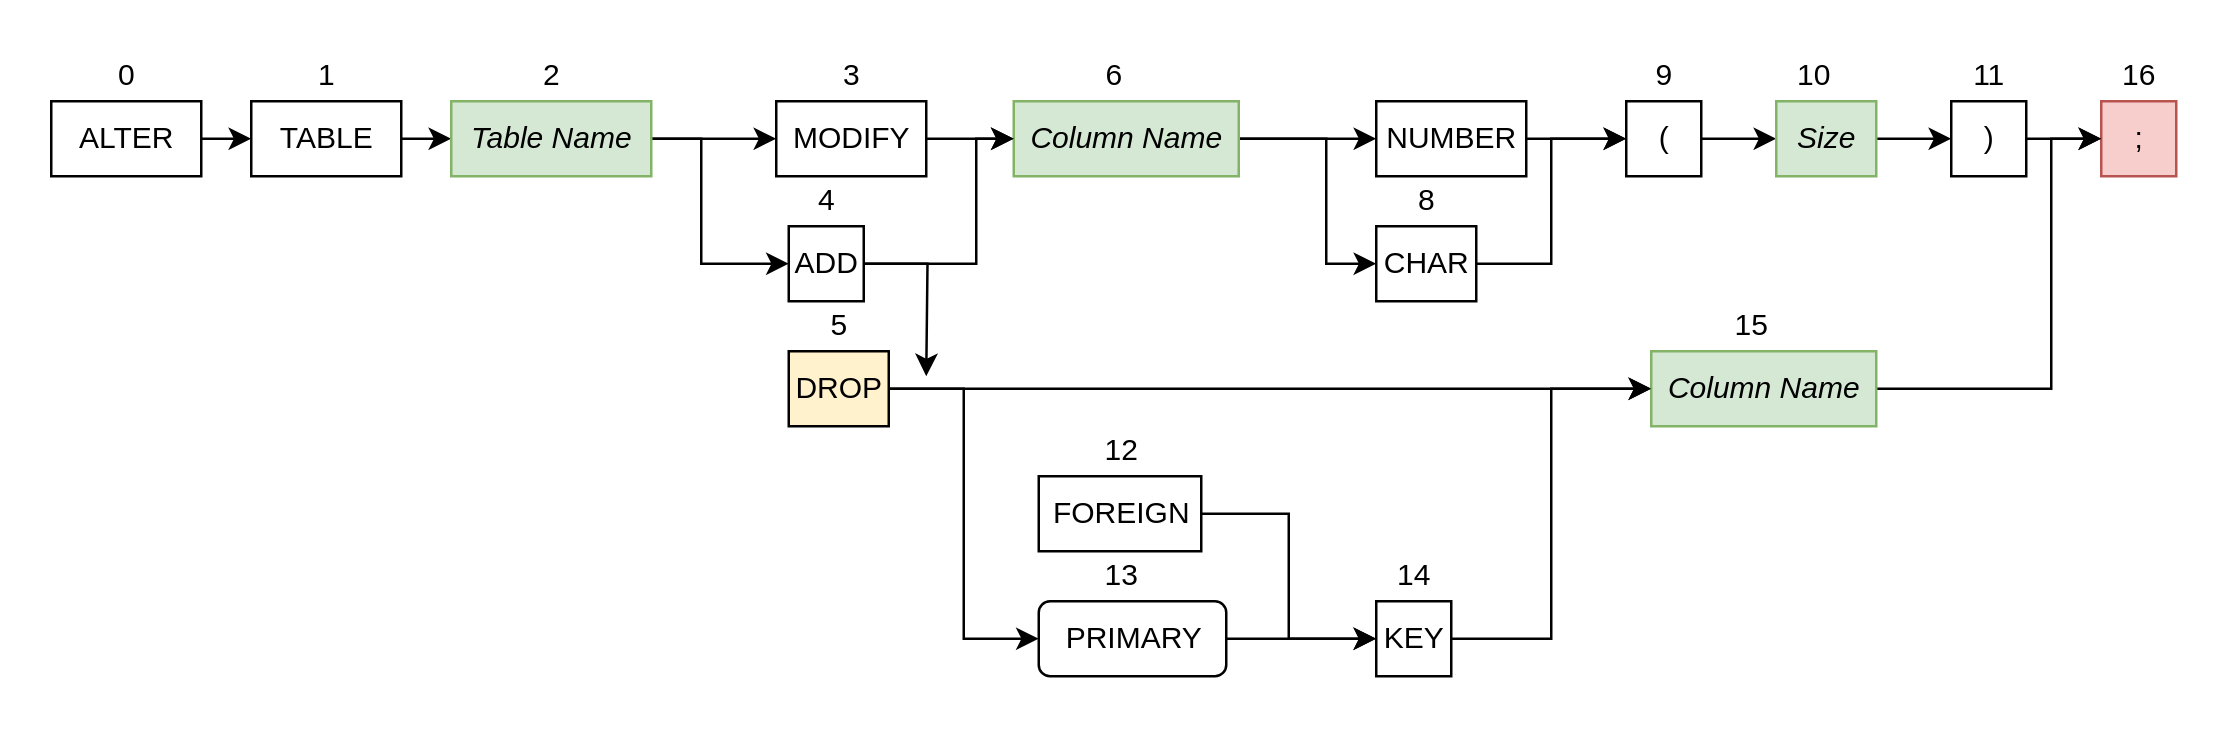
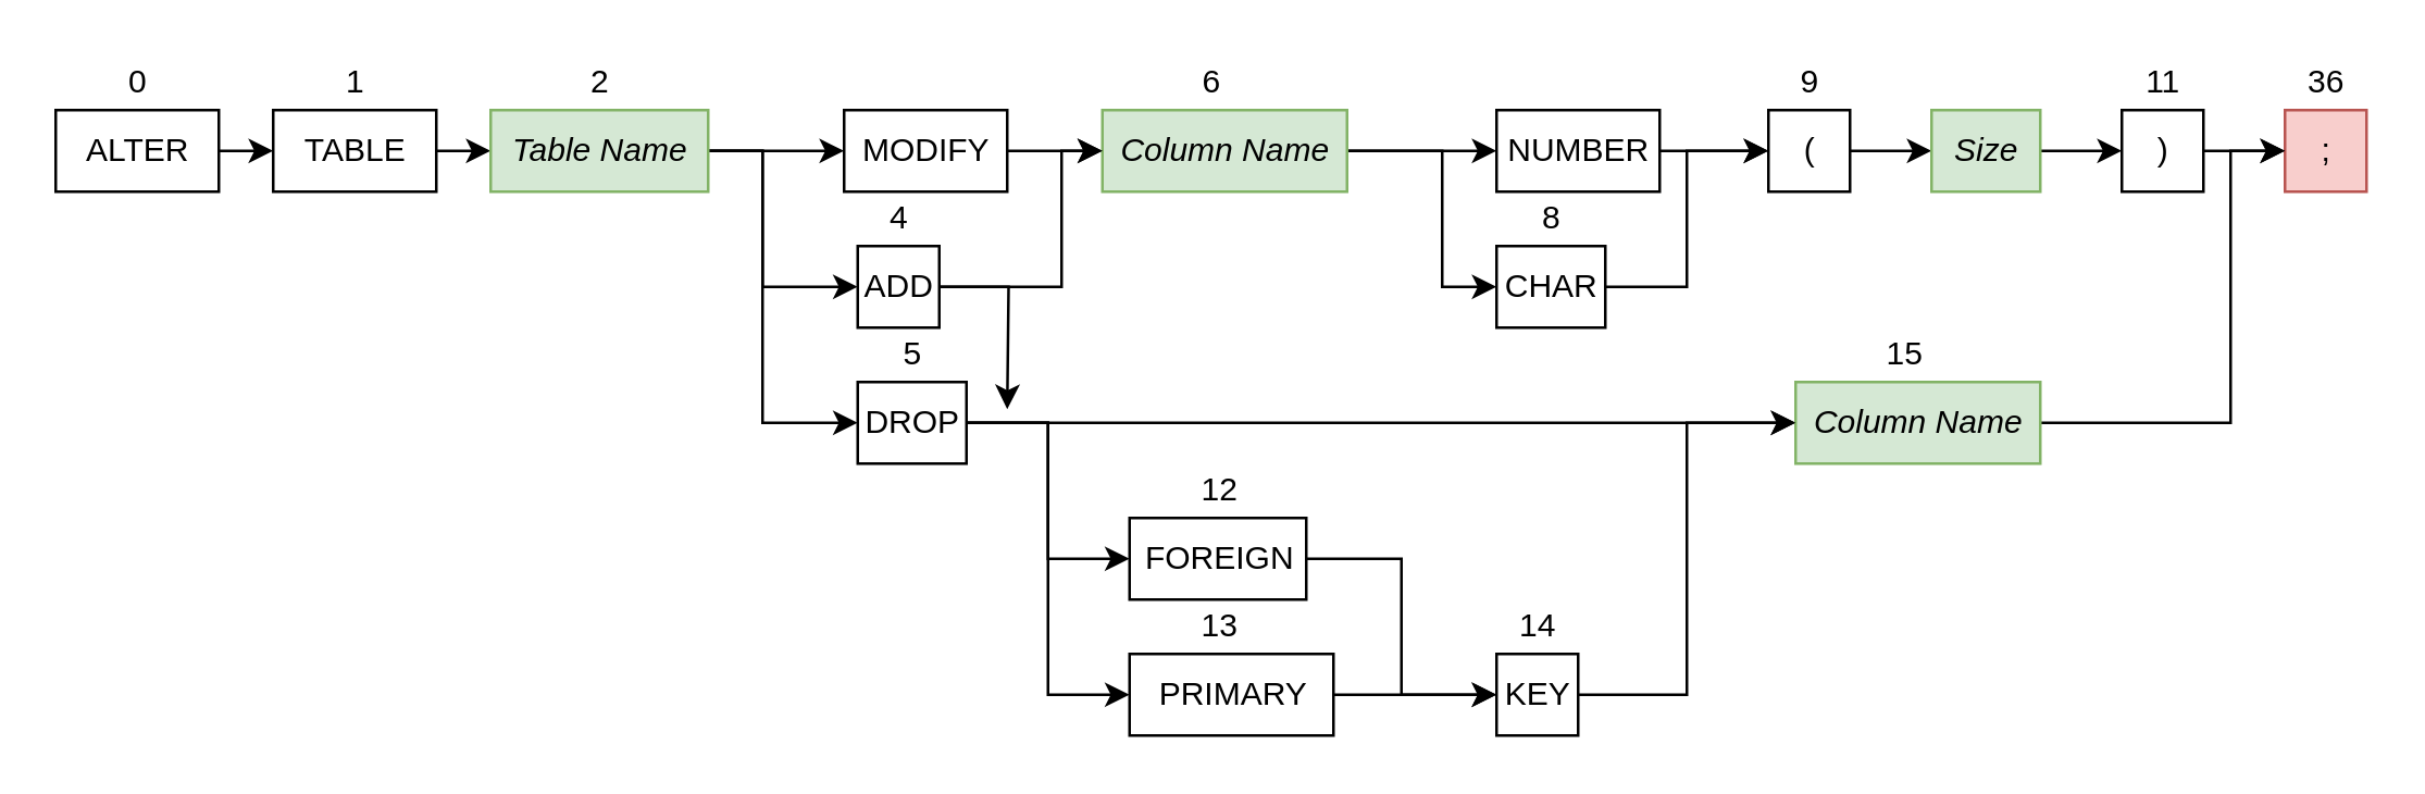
  <mxCell id="0" />
  <mxCell id="1" parent="0" />
  <mxCell id="2" style="edgeStyle=orthogonalEdgeStyle;rounded=0;orthogonalLoop=1;jettySize=auto;html=1;exitX=1;exitY=0.5;exitDx=0;exitDy=0;entryX=0;entryY=0.5;entryDx=0;entryDy=0;entryPerimeter=0;" edge="1" parent="1" source="3" target="12"><mxGeometry relative="1" as="geometry"><mxPoint x="130" y="55" as="targetPoint" /></mxGeometry></mxCell>
  <mxCell id="3" value="ALTER" style="html=1;" vertex="1" parent="1"><mxGeometry y="40" width="60" height="30" as="geometry" x="20" /></mxCell>
  <mxCell id="4" value="0" style="text;html=1;align=center;verticalAlign=middle;resizable=0;points=[];autosize=1;" vertex="1" parent="1"><mxGeometry x="40" y="20" width="20" height="20" as="geometry" /></mxCell>
  <mxCell id="5" value=";" style="html=1;fillColor=#f8cecc;strokeColor=#b85450;" vertex="1" parent="1"><mxGeometry x="840" y="40" width="30" height="30" as="geometry" /></mxCell>
- <mxCell id="6" value="16" style="text;html=1;align=center;verticalAlign=middle;resizable=0;points=[];autosize=1;" vertex="1" parent="1"><mxGeometry x="840" y="20" width="30" height="20" as="geometry" /></mxCell>
+ <mxCell id="6" value="36" style="text;html=1;align=center;verticalAlign=middle;resizable=0;points=[];autosize=1;" vertex="1" parent="1"><mxGeometry x="840" y="20" width="30" height="20" as="geometry" /></mxCell>
  <mxCell id="7" style="edgeStyle=orthogonalEdgeStyle;rounded=0;orthogonalLoop=1;jettySize=auto;html=1;exitX=1;exitY=0.5;exitDx=0;exitDy=0;entryX=0;entryY=0.5;entryDx=0;entryDy=0;" edge="1" parent="1" source="9" target="40"><mxGeometry relative="1" as="geometry"><Array as="points"><mxPoint x="530" y="55" /><mxPoint x="530" y="105" /></Array></mxGeometry></mxCell>
  <mxCell id="8" style="edgeStyle=orthogonalEdgeStyle;rounded=0;orthogonalLoop=1;jettySize=auto;html=1;exitX=1;exitY=0.5;exitDx=0;exitDy=0;entryX=0;entryY=0.5;entryDx=0;entryDy=0;" edge="1" parent="1" source="9" target="38"><mxGeometry relative="1" as="geometry" /></mxCell>
  <mxCell id="9" value="&lt;i&gt;Column Name&lt;/i&gt;" style="html=1;fillColor=#d5e8d4;strokeColor=#82b366;" vertex="1" parent="1"><mxGeometry x="405" y="40" width="90" height="30" as="geometry" /></mxCell>
  <mxCell id="10" value="6" style="text;html=1;align=center;verticalAlign=middle;resizable=0;points=[];autosize=1;" vertex="1" parent="1"><mxGeometry x="435" y="20" width="20" height="20" as="geometry" /></mxCell>
  <mxCell id="11" style="edgeStyle=orthogonalEdgeStyle;rounded=0;orthogonalLoop=1;jettySize=auto;html=1;exitX=1;exitY=0.5;exitDx=0;exitDy=0;entryX=0;entryY=0.5;entryDx=0;entryDy=0;" edge="1" parent="1" source="12" target="16"><mxGeometry relative="1" as="geometry" /></mxCell>
  <mxCell id="12" value="TABLE" style="html=1;" vertex="1" parent="1"><mxGeometry x="100" y="40" width="60" height="30" as="geometry" /></mxCell>
  <mxCell id="13" style="edgeStyle=orthogonalEdgeStyle;rounded=0;orthogonalLoop=1;jettySize=auto;html=1;exitX=1;exitY=0.5;exitDx=0;exitDy=0;entryX=0;entryY=0.5;entryDx=0;entryDy=0;" edge="1" parent="1" source="16" target="20"><mxGeometry relative="1" as="geometry"><Array as="points"><mxPoint x="280" y="55" /><mxPoint x="280" y="105" /></Array></mxGeometry></mxCell>
  <mxCell id="14" style="edgeStyle=orthogonalEdgeStyle;rounded=0;orthogonalLoop=1;jettySize=auto;html=1;exitX=1;exitY=0.5;exitDx=0;exitDy=0;entryX=0;entryY=0.5;entryDx=0;entryDy=0;" edge="1" parent="1" source="16" target="23"><mxGeometry relative="1" as="geometry"><Array as="points"><mxPoint x="280" y="55" /><mxPoint x="280" y="55" /></Array></mxGeometry></mxCell>
+ <mxCell id="15" style="edgeStyle=orthogonalEdgeStyle;rounded=0;orthogonalLoop=1;jettySize=auto;html=1;exitX=1;exitY=0.5;exitDx=0;exitDy=0;entryX=0;entryY=0.5;entryDx=0;entryDy=0;" edge="1" parent="1" source="16" target="28"><mxGeometry relative="1" as="geometry"><Array as="points"><mxPoint x="280" y="55" /><mxPoint x="280" y="155" /></Array></mxGeometry></mxCell>
  <mxCell id="16" value="&lt;i&gt;Table Name&lt;/i&gt;" style="html=1;fillColor=#d5e8d4;strokeColor=#82b366;" vertex="1" parent="1"><mxGeometry x="180" y="40" width="80" height="30" as="geometry" /></mxCell>
  <mxCell id="17" value="2" style="text;html=1;align=center;verticalAlign=middle;resizable=0;points=[];autosize=1;" vertex="1" parent="1"><mxGeometry x="210" y="20" width="20" height="20" as="geometry" /></mxCell>
  <mxCell id="18" style="edgeStyle=orthogonalEdgeStyle;rounded=0;orthogonalLoop=1;jettySize=auto;html=1;exitX=1;exitY=0.5;exitDx=0;exitDy=0;entryX=0;entryY=0.5;entryDx=0;entryDy=0;" edge="1" parent="1" source="20" target="9"><mxGeometry relative="1" as="geometry"><mxPoint x="400" y="60" as="targetPoint" /><Array as="points"><mxPoint x="390" y="105" /><mxPoint x="390" y="55" /></Array></mxGeometry></mxCell>
  <mxCell id="19" style="edgeStyle=orthogonalEdgeStyle;rounded=0;orthogonalLoop=1;jettySize=auto;html=1;exitX=1;exitY=0.5;exitDx=0;exitDy=0;" edge="1" parent="1" source="20"><mxGeometry relative="1" as="geometry"><mxPoint x="370" y="150" as="targetPoint" /></mxGeometry></mxCell>
  <mxCell id="20" value="ADD" style="html=1;" vertex="1" parent="1"><mxGeometry x="315" y="90" width="30" height="30" as="geometry" /></mxCell>
  <mxCell id="21" value="4" style="text;html=1;align=center;verticalAlign=middle;resizable=0;points=[];autosize=1;" vertex="1" parent="1"><mxGeometry x="320" y="70" width="20" height="20" as="geometry" /></mxCell>
  <mxCell id="22" style="edgeStyle=orthogonalEdgeStyle;rounded=0;orthogonalLoop=1;jettySize=auto;html=1;exitX=1;exitY=0.5;exitDx=0;exitDy=0;" edge="1" parent="1" source="23" target="9"><mxGeometry relative="1" as="geometry" /></mxCell>
  <mxCell id="23" value="MODIFY" style="html=1;" vertex="1" parent="1"><mxGeometry x="310" y="40" width="60" height="30" as="geometry" /></mxCell>
  <mxCell id="24" value="5" style="text;html=1;align=center;verticalAlign=middle;resizable=0;points=[];autosize=1;" vertex="1" parent="1"><mxGeometry x="325" y="120" width="20" height="20" as="geometry" /></mxCell>
  <mxCell id="25" style="edgeStyle=orthogonalEdgeStyle;rounded=0;orthogonalLoop=1;jettySize=auto;html=1;exitX=1;exitY=0.5;exitDx=0;exitDy=0;entryX=0;entryY=0.5;entryDx=0;entryDy=0;" edge="1" parent="1" source="28" target="33"><mxGeometry relative="1" as="geometry" /></mxCell>
  <mxCell id="26" style="edgeStyle=orthogonalEdgeStyle;rounded=0;orthogonalLoop=1;jettySize=auto;html=1;exitX=1;exitY=0.5;exitDx=0;exitDy=0;entryX=0;entryY=0.5;entryDx=0;entryDy=0;" edge="1" parent="1" source="28" target="52"><mxGeometry relative="1" as="geometry" /></mxCell>
- <mxCell id="28" value="DROP" style="html=1;fillColor=#fff2cc;" vertex="1" parent="1"><mxGeometry x="315" y="140" width="40" height="30" as="geometry" /></mxCell>
- <mxCell id="29" value="3" style="text;html=1;align=center;verticalAlign=middle;resizable=0;points=[];autosize=1;" vertex="1" parent="1"><mxGeometry x="330" y="20" width="20" height="20" as="geometry" /></mxCell>
+ <mxCell id="27" style="edgeStyle=orthogonalEdgeStyle;rounded=0;orthogonalLoop=1;jettySize=auto;html=1;exitX=1;exitY=0.5;exitDx=0;exitDy=0;entryX=0;entryY=0.5;entryDx=0;entryDy=0;" edge="1" parent="1" source="28" target="31"><mxGeometry relative="1" as="geometry" /></mxCell>
+ <mxCell id="28" value="DROP" style="html=1;" vertex="1" parent="1"><mxGeometry x="315" y="140" width="40" height="30" as="geometry" /></mxCell>
  <mxCell id="30" style="edgeStyle=orthogonalEdgeStyle;rounded=0;orthogonalLoop=1;jettySize=auto;html=1;exitX=1;exitY=0.5;exitDx=0;exitDy=0;entryX=0;entryY=0.5;entryDx=0;entryDy=0;" edge="1" parent="1" source="31" target="35"><mxGeometry relative="1" as="geometry" /></mxCell>
  <mxCell id="31" value="FOREIGN" style="html=1;" vertex="1" parent="1"><mxGeometry x="415" y="190" width="65" height="30" as="geometry" /></mxCell>
  <mxCell id="32" style="edgeStyle=orthogonalEdgeStyle;rounded=0;orthogonalLoop=1;jettySize=auto;html=1;exitX=1;exitY=0.5;exitDx=0;exitDy=0;entryX=0;entryY=0.5;entryDx=0;entryDy=0;" edge="1" parent="1" source="33" target="35"><mxGeometry relative="1" as="geometry" /></mxCell>
- <mxCell id="33" value="PRIMARY" style="html=1;rounded=1;" vertex="1" parent="1"><mxGeometry x="415" y="240" width="75" height="30" as="geometry" /></mxCell>
+ <mxCell id="33" value="PRIMARY" style="html=1;" vertex="1" parent="1"><mxGeometry x="415" y="240" width="75" height="30" as="geometry" /></mxCell>
  <mxCell id="34" value="13" style="text;html=1;align=center;verticalAlign=middle;resizable=0;points=[];autosize=1;" vertex="1" parent="1"><mxGeometry x="432.5" y="220" width="30" height="20" as="geometry" /></mxCell>
  <mxCell id="35" value="KEY" style="html=1;" vertex="1" parent="1"><mxGeometry x="550" y="240" width="30" height="30" as="geometry" /></mxCell>
  <mxCell id="36" value="14" style="text;html=1;align=center;verticalAlign=middle;resizable=0;points=[];autosize=1;" vertex="1" parent="1"><mxGeometry x="550" y="220" width="30" height="20" as="geometry" /></mxCell>
  <mxCell id="37" style="edgeStyle=orthogonalEdgeStyle;rounded=0;orthogonalLoop=1;jettySize=auto;html=1;exitX=1;exitY=0.5;exitDx=0;exitDy=0;entryX=0;entryY=0.5;entryDx=0;entryDy=0;" edge="1" parent="1" source="38" target="43"><mxGeometry relative="1" as="geometry" /></mxCell>
  <mxCell id="38" value="NUMBER" style="html=1;" vertex="1" parent="1"><mxGeometry x="550" y="40" width="60" height="30" as="geometry" /></mxCell>
  <mxCell id="39" style="edgeStyle=orthogonalEdgeStyle;rounded=0;orthogonalLoop=1;jettySize=auto;html=1;exitX=1;exitY=0.5;exitDx=0;exitDy=0;entryX=0;entryY=0.5;entryDx=0;entryDy=0;" edge="1" parent="1" source="40" target="43"><mxGeometry relative="1" as="geometry"><Array as="points"><mxPoint x="620" y="105" /><mxPoint x="620" y="55" /></Array></mxGeometry></mxCell>
  <mxCell id="40" value="CHAR" style="html=1;" vertex="1" parent="1"><mxGeometry x="550" y="90" width="40" height="30" as="geometry" /></mxCell>
  <mxCell id="41" value="8" style="text;html=1;align=center;verticalAlign=middle;resizable=0;points=[];autosize=1;" vertex="1" parent="1"><mxGeometry x="560" y="70" width="20" height="20" as="geometry" /></mxCell>
  <mxCell id="42" style="edgeStyle=orthogonalEdgeStyle;rounded=0;orthogonalLoop=1;jettySize=auto;html=1;exitX=1;exitY=0.5;exitDx=0;exitDy=0;entryX=0;entryY=0.5;entryDx=0;entryDy=0;" edge="1" parent="1" source="43" target="49"><mxGeometry relative="1" as="geometry" /></mxCell>
  <mxCell id="43" value="(" style="html=1;" vertex="1" parent="1"><mxGeometry x="650" y="40" width="30" height="30" as="geometry" /></mxCell>
  <mxCell id="44" value="9" style="text;html=1;align=center;verticalAlign=middle;resizable=0;points=[];autosize=1;" vertex="1" parent="1"><mxGeometry x="655" y="20" width="20" height="20" as="geometry" /></mxCell>
  <mxCell id="45" style="edgeStyle=orthogonalEdgeStyle;rounded=0;orthogonalLoop=1;jettySize=auto;html=1;exitX=1;exitY=0.5;exitDx=0;exitDy=0;entryX=0;entryY=0.5;entryDx=0;entryDy=0;" edge="1" parent="1" source="46" target="5"><mxGeometry relative="1" as="geometry" /></mxCell>
  <mxCell id="46" value=")" style="html=1;" vertex="1" parent="1"><mxGeometry x="780" y="40" width="30" height="30" as="geometry" /></mxCell>
  <mxCell id="47" value="11" style="text;html=1;align=center;verticalAlign=middle;resizable=0;points=[];autosize=1;" vertex="1" parent="1"><mxGeometry x="780" y="20" width="30" height="20" as="geometry" /></mxCell>
  <mxCell id="48" style="edgeStyle=orthogonalEdgeStyle;rounded=0;orthogonalLoop=1;jettySize=auto;html=1;exitX=1;exitY=0.5;exitDx=0;exitDy=0;entryX=0;entryY=0.5;entryDx=0;entryDy=0;" edge="1" parent="1" source="49" target="46"><mxGeometry relative="1" as="geometry" /></mxCell>
  <mxCell id="49" value="&lt;i&gt;Size&lt;/i&gt;" style="html=1;fillColor=#d5e8d4;strokeColor=#82b366;" vertex="1" parent="1"><mxGeometry x="710" y="40" width="40" height="30" as="geometry" /></mxCell>
- <mxCell id="50" value="10" style="text;html=1;align=center;verticalAlign=middle;resizable=0;points=[];autosize=1;" vertex="1" parent="1"><mxGeometry x="710" y="20" width="30" height="20" as="geometry" /></mxCell>
  <mxCell id="51" style="edgeStyle=orthogonalEdgeStyle;rounded=0;orthogonalLoop=1;jettySize=auto;html=1;exitX=1;exitY=0.5;exitDx=0;exitDy=0;entryX=0;entryY=0.5;entryDx=0;entryDy=0;" edge="1" parent="1" source="52" target="5"><mxGeometry relative="1" as="geometry"><Array as="points"><mxPoint x="820" y="155" /><mxPoint x="820" y="55" /></Array></mxGeometry></mxCell>
  <mxCell id="52" value="&lt;i&gt;Column Name&lt;/i&gt;" style="html=1;fillColor=#d5e8d4;strokeColor=#82b366;" vertex="1" parent="1"><mxGeometry x="660" y="140" width="90" height="30" as="geometry" /></mxCell>
  <mxCell id="53" value="12" style="text;html=1;align=center;verticalAlign=middle;resizable=0;points=[];autosize=1;" vertex="1" parent="1"><mxGeometry x="432.5" y="170" width="30" height="20" as="geometry" /></mxCell>
  <mxCell id="54" style="edgeStyle=orthogonalEdgeStyle;rounded=0;orthogonalLoop=1;jettySize=auto;html=1;exitX=1;exitY=0.5;exitDx=0;exitDy=0;entryX=0;entryY=0.5;entryDx=0;entryDy=0;" edge="1" parent="1" source="35" target="52"><mxGeometry relative="1" as="geometry"><mxPoint x="615" y="255" as="sourcePoint" /></mxGeometry></mxCell>
  <mxCell id="55" value="1" style="text;html=1;align=center;verticalAlign=middle;resizable=0;points=[];autosize=1;" vertex="1" parent="1"><mxGeometry x="120" y="20" width="20" height="20" as="geometry" /></mxCell>
  <mxCell id="56" value="15" style="text;html=1;align=center;verticalAlign=middle;resizable=0;points=[];autosize=1;" vertex="1" parent="1"><mxGeometry x="685" y="120" width="30" height="20" as="geometry" /></mxCell>
